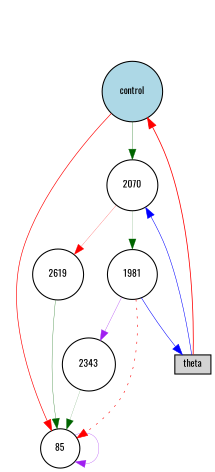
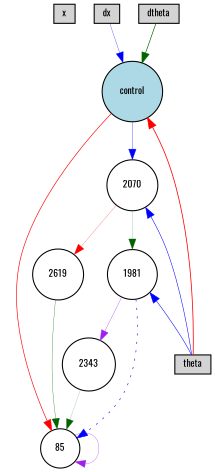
  digraph {
    fontname=Oswald
    node [fontname=Oswald fontsize=9 shape=circle]
    edge [color=blue fontname=Oswald style=bold]
+   x [fillcolor=lightgray height=0.2 shape=box style=filled width=0.2]
+   dx [fillcolor=lightgray height=0.2 shape=box style=filled width=0.2]
    control [fillcolor=lightblue height=0.2 style=filled width=0.2]
    85 [height=0.2 width=0.2]
    2070 [height=0.2 width=0.2]
    theta [fillcolor=lightgray height=0.2 shape=box style=filled width=0.2]
    1981 [height=0.2 width=0.2]
    2343 [height=0.2 width=0.2]
    2619 [height=0.2 width=0.2]
+   dtheta [fillcolor=lightgray height=0.2 shape=box style=filled width=0.2]
+   dx -> control [penwidth=0.2576608295016437]
    control -> 85 [color=red penwidth=0.5959915383907644]
-   control -> 2070 [color=darkgreen penwidth=0.28603781541821727 style=solid]
+   control -> 2070 [penwidth=0.28603781541821727 style=solid]
    85 -> 85 [color=purple penwidth=0.26038629614625186 style=solid]
    2070 -> 1981 [color=darkgreen penwidth=0.14823301979661424 style=solid]
    2070 -> 2619 [color=red penwidth=0.19747271483971807]
    theta -> control [color=red penwidth=0.7329481554120846]
    theta -> 2070 [penwidth=0.4906566003997581]
-   1981 -> theta [penwidth=0.49537012912979694]
-   1981 -> 85 [color=red penwidth=0.5393786919278392 style=dotted]
+   theta -> 1981 [penwidth=0.49537012912979694]
+   1981 -> 85 [penwidth=0.5393786919278392 style=dotted]
    1981 -> 2343 [color=purple penwidth=0.29156901355425935 style=solid]
    2343 -> 85 [color=darkgreen penwidth=0.1358410886237269 style=solid]
    2619 -> 85 [color=darkgreen penwidth=0.2788426142651924 style=solid]
+   dtheta -> control [color=darkgreen penwidth=0.6129927190033938]
  }
